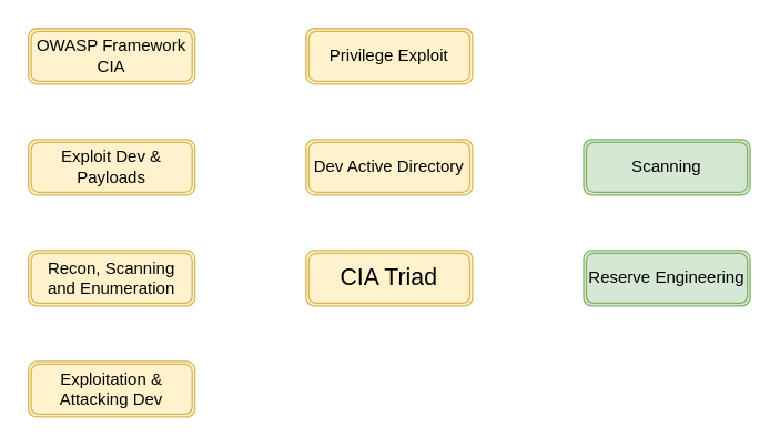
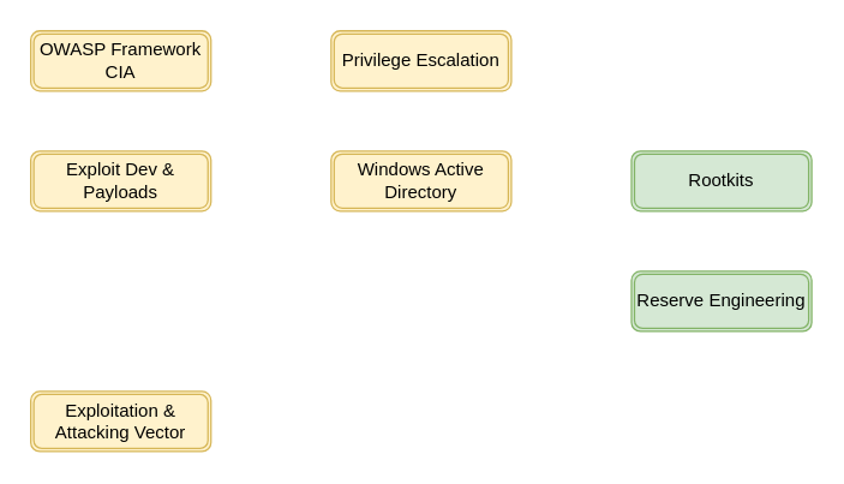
  <mxCell id="0" />
  <mxCell id="1" parent="0" />
  <mxCell id="2" value="" style="group" vertex="1" connectable="0" parent="1"><mxGeometry x="420" y="20" width="120" height="280" as="geometry" /></mxCell>
- <mxCell id="3" value="Scanning" style="shape=ext;double=1;rounded=1;whiteSpace=wrap;html=1;fillColor=#d5e8d4;strokeColor=#82b366;" vertex="1" parent="2"><mxGeometry y="80" width="120" height="40" as="geometry" /></mxCell>
+ <mxCell id="3" value="Rootkits" style="shape=ext;double=1;rounded=1;whiteSpace=wrap;html=1;fillColor=#d5e8d4;strokeColor=#82b366;" vertex="1" parent="2"><mxGeometry y="80" width="120" height="40" as="geometry" /></mxCell>
  <mxCell id="4" value="Reserve Engineering" style="shape=ext;double=1;rounded=1;whiteSpace=wrap;html=1;fillColor=#d5e8d4;strokeColor=#82b366;" vertex="1" parent="2"><mxGeometry y="160" width="120" height="40" as="geometry" /></mxCell>
  <mxCell id="5" value="" style="group" vertex="1" connectable="0" parent="1"><mxGeometry x="220" y="20" width="120" height="200" as="geometry" /></mxCell>
- <mxCell id="6" value="&lt;font style=&quot;font-size: 17px;&quot;&gt;CIA Triad&lt;/font&gt;" style="shape=ext;double=1;rounded=1;whiteSpace=wrap;html=1;fillColor=#fff2cc;strokeColor=#d6b656;" vertex="1" parent="5"><mxGeometry y="160" width="120" height="40" as="geometry" /></mxCell>
- <mxCell id="7" value="Privilege Exploit" style="shape=ext;double=1;rounded=1;whiteSpace=wrap;html=1;fillColor=#fff2cc;strokeColor=#d6b656;" vertex="1" parent="5"><mxGeometry width="120" height="40" as="geometry" /></mxCell>
- <mxCell id="8" value="Dev Active Directory" style="shape=ext;double=1;rounded=1;whiteSpace=wrap;html=1;fillColor=#fff2cc;strokeColor=#d6b656;" vertex="1" parent="5"><mxGeometry y="80" width="120" height="40" as="geometry" /></mxCell>
+ <mxCell id="7" value="Privilege Escalation" style="shape=ext;double=1;rounded=1;whiteSpace=wrap;html=1;fillColor=#fff2cc;strokeColor=#d6b656;" vertex="1" parent="5"><mxGeometry width="120" height="40" as="geometry" /></mxCell>
+ <mxCell id="8" value="Windows Active Directory" style="shape=ext;double=1;rounded=1;whiteSpace=wrap;html=1;fillColor=#fff2cc;strokeColor=#d6b656;" vertex="1" parent="5"><mxGeometry y="80" width="120" height="40" as="geometry" /></mxCell>
  <mxCell id="9" value="" style="group" vertex="1" connectable="0" parent="1"><mxGeometry x="20" y="20" width="120" height="280" as="geometry" /></mxCell>
  <mxCell id="10" value="OWASP Framework CIA" style="shape=ext;double=1;rounded=1;whiteSpace=wrap;html=1;fillColor=#fff2cc;strokeColor=#d6b656;" vertex="1" parent="9"><mxGeometry width="120" height="40" as="geometry" /></mxCell>
- <mxCell id="11" value="Recon, Scanning and Enumeration" style="shape=ext;double=1;rounded=1;whiteSpace=wrap;html=1;fillColor=#fff2cc;strokeColor=#d6b656;" vertex="1" parent="9"><mxGeometry y="160" width="120" height="40" as="geometry" /></mxCell>
- <mxCell id="12" value="Exploitation &amp;amp; Attacking Dev" style="shape=ext;double=1;rounded=1;whiteSpace=wrap;html=1;fillColor=#fff2cc;strokeColor=#d6b656;" vertex="1" parent="9"><mxGeometry y="240" width="120" height="40" as="geometry" /></mxCell>
+ <mxCell id="12" value="Exploitation &amp;amp; Attacking Vector" style="shape=ext;double=1;rounded=1;whiteSpace=wrap;html=1;fillColor=#fff2cc;strokeColor=#d6b656;" vertex="1" parent="9"><mxGeometry y="240" width="120" height="40" as="geometry" /></mxCell>
  <mxCell id="13" value="Exploit Dev &amp;amp; Payloads" style="shape=ext;double=1;rounded=1;whiteSpace=wrap;html=1;fillColor=#fff2cc;strokeColor=#d6b656;" vertex="1" parent="9"><mxGeometry y="80" width="120" height="40" as="geometry" /></mxCell>
